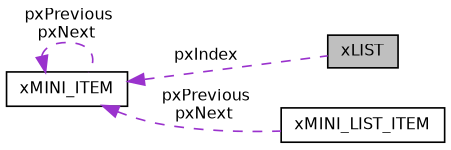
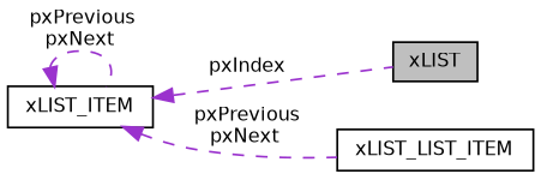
  digraph {
    rankdir=LR
    node [color=black fillcolor=white fontname=Helvetica fontsize=10 shape=record style=filled]
    edge [color=darkorchid3 dir=back fontname=Helvetica fontsize=10 labelfontname=Helvetica labelfontsize=10 style=dashed]
    n1 [fillcolor=grey75 fontcolor=black height=0.2 label=xLIST width=0.4]
-   n2 [height=0.2 label=xMINI_LIST_ITEM width=0.4]
-   n3 [height=0.2 label=xMINI_ITEM width=0.4]
+   n2 [height=0.2 label=xLIST_LIST_ITEM width=0.4]
+   n3 [height=0.2 label=xLIST_ITEM width=0.4]
    n3 -> n1 [label=" pxIndex"]
    n3 -> n2 [label=" pxPrevious\npxNext"]
    n3 -> n3 [label=" pxPrevious\npxNext"]
  }
